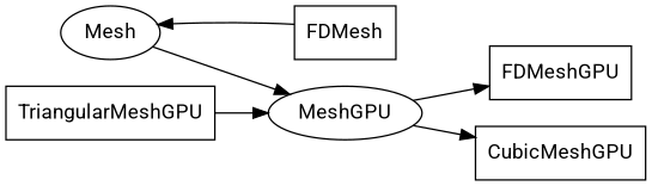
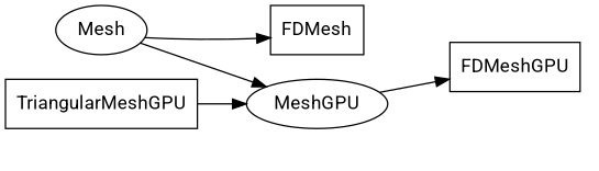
  digraph {
    fontname=Roboto
    rankdir=LR
    node [fontname=Roboto shape=box]
    edge [fontname=Roboto]
    Mesh [shape=""]
    FDMesh
    MeshGPU [shape=""]
    FDMeshGPU
-   CubicMeshGPU
    TriangularMeshGPU
-   FDMesh -> Mesh
+   Mesh -> FDMesh
    Mesh -> MeshGPU
    MeshGPU -> FDMeshGPU
-   MeshGPU -> CubicMeshGPU
    TriangularMeshGPU -> MeshGPU
  }
